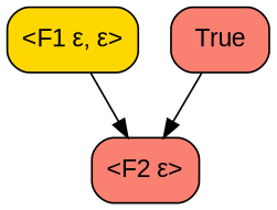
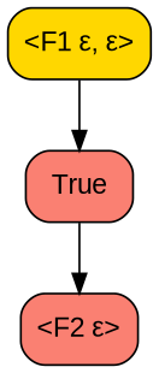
  digraph {
    fontname="Liberation Sans"
    node [fillcolor=salmon fontname="Liberation Sans" shape=box style="rounded,filled"]
    edge [fontname="Liberation Sans" style=solid]
    n1 [fillcolor=gold label="<F1 ε, ε>"]
    n2 [label="<F2 ε>"]
    n3 [label=True]
-   n1 -> n2
+   n1 -> n3
    n3 -> n2
  }
